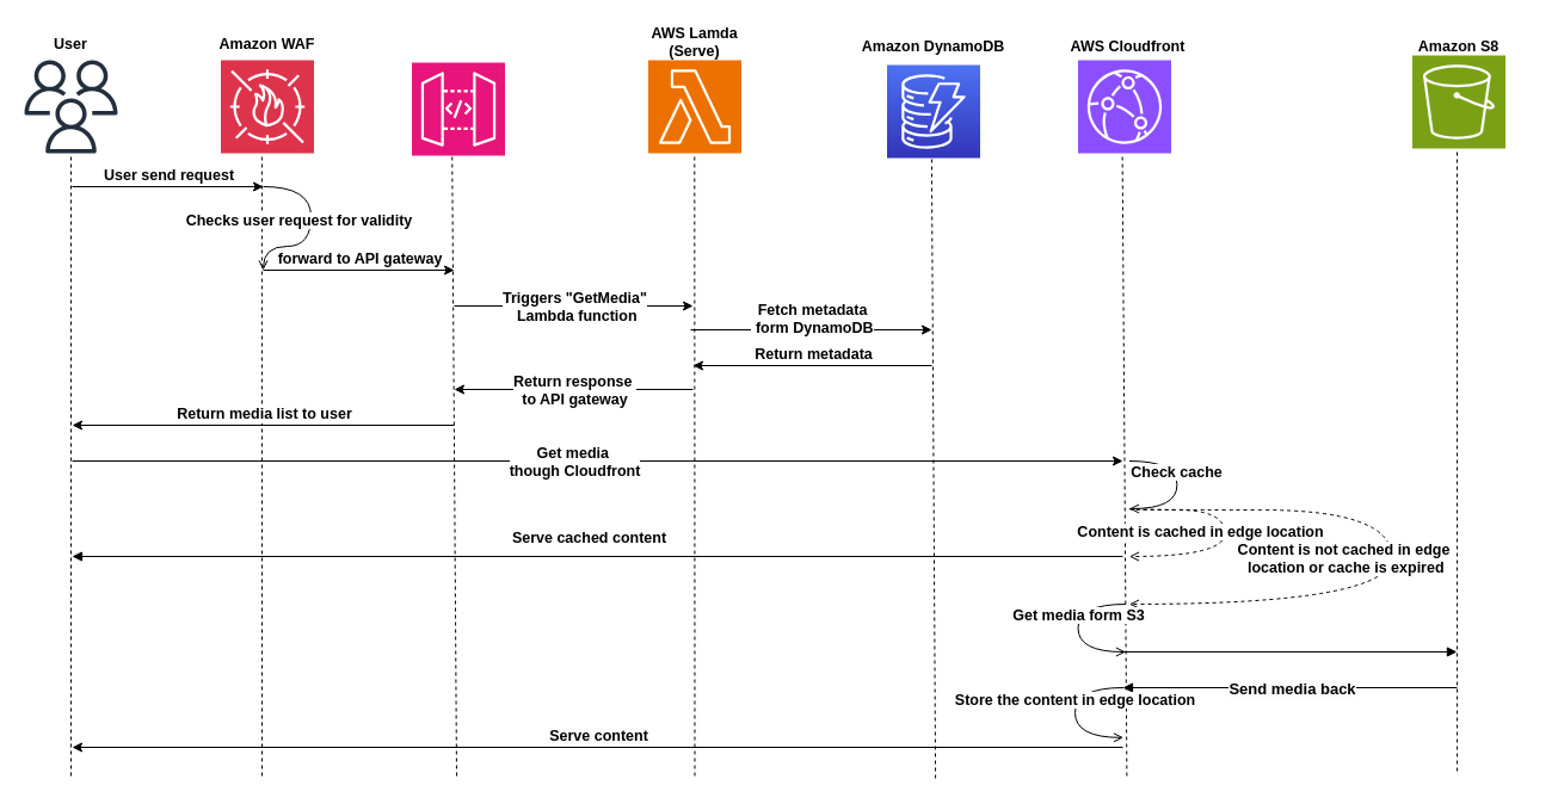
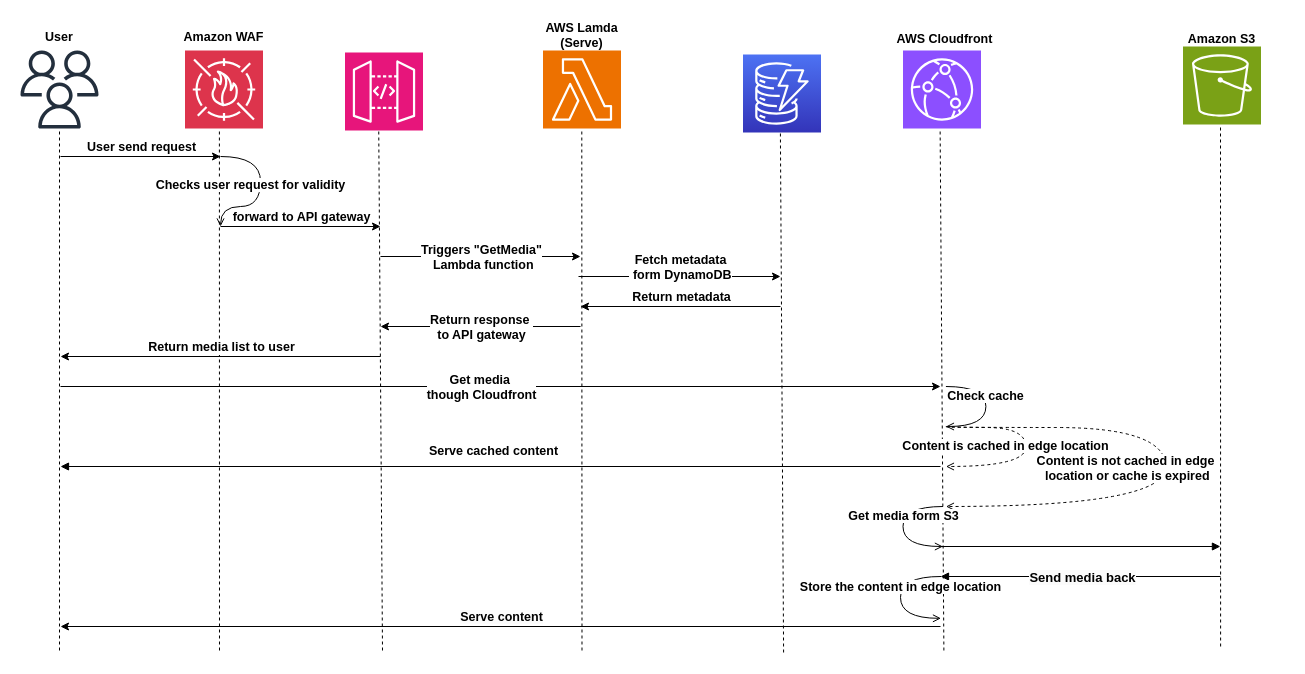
  <mxCell id="0" />
  <mxCell id="1" parent="0" />
  <mxCell id="2" value="" style="sketch=0;outlineConnect=0;fontColor=#232F3E;gradientColor=none;fillColor=#232F3D;strokeColor=none;dashed=0;verticalLabelPosition=bottom;verticalAlign=top;align=center;html=1;fontSize=12.5;fontStyle=1;aspect=fixed;pointerEvents=1;shape=mxgraph.aws4.users;" parent="1" vertex="1"><mxGeometry x="20" y="50" width="78" height="78" as="geometry" /></mxCell>
  <mxCell id="3" value="" style="sketch=0;points=[[0,0,0],[0.25,0,0],[0.5,0,0],[0.75,0,0],[1,0,0],[0,1,0],[0.25,1,0],[0.5,1,0],[0.75,1,0],[1,1,0],[0,0.25,0],[0,0.5,0],[0,0.75,0],[1,0.25,0],[1,0.5,0],[1,0.75,0]];outlineConnect=0;fontColor=#232F3E;fillColor=#DD344C;strokeColor=#ffffff;dashed=0;verticalLabelPosition=bottom;verticalAlign=top;align=center;html=1;fontSize=12.5;fontStyle=1;aspect=fixed;shape=mxgraph.aws4.resourceIcon;resIcon=mxgraph.aws4.waf;" parent="1" vertex="1"><mxGeometry x="184.5" y="50" width="78" height="78" as="geometry" /></mxCell>
  <mxCell id="4" value="" style="sketch=0;points=[[0,0,0],[0.25,0,0],[0.5,0,0],[0.75,0,0],[1,0,0],[0,1,0],[0.25,1,0],[0.5,1,0],[0.75,1,0],[1,1,0],[0,0.25,0],[0,0.5,0],[0,0.75,0],[1,0.25,0],[1,0.5,0],[1,0.75,0]];outlineConnect=0;fontColor=#232F3E;fillColor=#ED7100;strokeColor=#ffffff;dashed=0;verticalLabelPosition=bottom;verticalAlign=top;align=center;html=1;fontSize=12.5;fontStyle=1;aspect=fixed;shape=mxgraph.aws4.resourceIcon;resIcon=mxgraph.aws4.lambda;" parent="1" vertex="1"><mxGeometry x="542.5" y="50" width="78" height="78" as="geometry" /></mxCell>
  <mxCell id="5" value="" style="sketch=0;points=[[0,0,0],[0.25,0,0],[0.5,0,0],[0.75,0,0],[1,0,0],[0,1,0],[0.25,1,0],[0.5,1,0],[0.75,1,0],[1,1,0],[0,0.25,0],[0,0.5,0],[0,0.75,0],[1,0.25,0],[1,0.5,0],[1,0.75,0]];outlineConnect=0;fontColor=#232F3E;fillColor=#E7157B;strokeColor=#ffffff;dashed=0;verticalLabelPosition=bottom;verticalAlign=top;align=center;html=1;fontSize=12.5;fontStyle=1;aspect=fixed;shape=mxgraph.aws4.resourceIcon;resIcon=mxgraph.aws4.api_gateway;" parent="1" vertex="1"><mxGeometry x="344.5" y="52" width="78" height="78" as="geometry" /></mxCell>
  <mxCell id="6" value="" style="endArrow=none;dashed=1;html=1;rounded=0;fontSize=12.5;fontStyle=1" parent="1" target="2" edge="1"><mxGeometry width="50" height="50" relative="1" as="geometry"><mxPoint x="59" y="650" as="sourcePoint" /><mxPoint x="390" y="171" as="targetPoint" /></mxGeometry></mxCell>
  <mxCell id="7" value="" style="endArrow=none;dashed=1;html=1;rounded=0;entryX=0.5;entryY=1;entryDx=0;entryDy=0;entryPerimeter=0;fontSize=12.5;fontStyle=1" parent="1" edge="1"><mxGeometry width="50" height="50" relative="1" as="geometry"><mxPoint x="382" y="650" as="sourcePoint" /><mxPoint x="378.23" y="128" as="targetPoint" /></mxGeometry></mxCell>
  <mxCell id="8" value="" style="endArrow=none;dashed=1;html=1;rounded=0;entryX=0.5;entryY=1;entryDx=0;entryDy=0;entryPerimeter=0;fontSize=12.5;fontStyle=1" parent="1" edge="1"><mxGeometry width="50" height="50" relative="1" as="geometry"><mxPoint x="943.39" y="650" as="sourcePoint" /><mxPoint x="939.62" y="128" as="targetPoint" /></mxGeometry></mxCell>
  <mxCell id="9" value="" style="endArrow=none;dashed=1;html=1;rounded=0;entryX=0.5;entryY=1;entryDx=0;entryDy=0;entryPerimeter=0;fontSize=12.5;fontStyle=1" parent="1" edge="1"><mxGeometry width="50" height="50" relative="1" as="geometry"><mxPoint x="581.5" y="650" as="sourcePoint" /><mxPoint x="581.3" y="130" as="targetPoint" /></mxGeometry></mxCell>
  <mxCell id="10" value="" style="endArrow=none;dashed=1;html=1;rounded=0;entryX=0.5;entryY=1;entryDx=0;entryDy=0;entryPerimeter=0;fontSize=12.5;fontStyle=1" parent="1" edge="1"><mxGeometry width="50" height="50" relative="1" as="geometry"><mxPoint x="783.1" y="652" as="sourcePoint" /><mxPoint x="779.9" y="132" as="targetPoint" /></mxGeometry></mxCell>
  <mxCell id="11" value="" style="sketch=0;points=[[0,0,0],[0.25,0,0],[0.5,0,0],[0.75,0,0],[1,0,0],[0,1,0],[0.25,1,0],[0.5,1,0],[0.75,1,0],[1,1,0],[0,0.25,0],[0,0.5,0],[0,0.75,0],[1,0.25,0],[1,0.5,0],[1,0.75,0]];outlineConnect=0;fontColor=#232F3E;fillColor=#3334B9;strokeColor=#ffffff;dashed=0;verticalLabelPosition=bottom;verticalAlign=top;align=center;html=1;fontSize=12.5;fontStyle=1;aspect=fixed;shape=mxgraph.aws4.resourceIcon;resIcon=mxgraph.aws4.dynamodb;gradientColor=#4D72F3;gradientDirection=north;" parent="1" vertex="1"><mxGeometry x="742.5" y="54" width="78" height="78" as="geometry" /></mxCell>
  <mxCell id="12" value="" style="sketch=0;points=[[0,0,0],[0.25,0,0],[0.5,0,0],[0.75,0,0],[1,0,0],[0,1,0],[0.25,1,0],[0.5,1,0],[0.75,1,0],[1,1,0],[0,0.25,0],[0,0.5,0],[0,0.75,0],[1,0.25,0],[1,0.5,0],[1,0.75,0]];outlineConnect=0;fontColor=#232F3E;fillColor=#8C4FFF;strokeColor=#ffffff;dashed=0;verticalLabelPosition=bottom;verticalAlign=top;align=center;html=1;fontSize=12.5;fontStyle=1;aspect=fixed;shape=mxgraph.aws4.resourceIcon;resIcon=mxgraph.aws4.cloudfront;" parent="1" vertex="1"><mxGeometry x="902.5" y="50" width="78" height="78" as="geometry" /></mxCell>
  <mxCell id="13" value="" style="sketch=0;points=[[0,0,0],[0.25,0,0],[0.5,0,0],[0.75,0,0],[1,0,0],[0,1,0],[0.25,1,0],[0.5,1,0],[0.75,1,0],[1,1,0],[0,0.25,0],[0,0.5,0],[0,0.75,0],[1,0.25,0],[1,0.5,0],[1,0.75,0]];outlineConnect=0;fontColor=#232F3E;fillColor=#7AA116;strokeColor=#ffffff;dashed=0;verticalLabelPosition=bottom;verticalAlign=top;align=center;html=1;fontSize=12.5;fontStyle=1;aspect=fixed;shape=mxgraph.aws4.resourceIcon;resIcon=mxgraph.aws4.s3;" parent="1" vertex="1"><mxGeometry x="1182.5" y="46" width="78" height="78" as="geometry" /></mxCell>
  <mxCell id="14" value="" style="endArrow=none;dashed=1;html=1;rounded=0;entryX=0.5;entryY=1;entryDx=0;entryDy=0;entryPerimeter=0;fontSize=12.5;fontStyle=1" parent="1" edge="1"><mxGeometry width="50" height="50" relative="1" as="geometry"><mxPoint x="1220.11" y="646" as="sourcePoint" /><mxPoint x="1220" y="124" as="targetPoint" /></mxGeometry></mxCell>
  <mxCell id="15" value="" style="endArrow=none;dashed=1;html=1;rounded=0;entryX=0.5;entryY=1;entryDx=0;entryDy=0;entryPerimeter=0;strokeWidth=1;fontSize=12.5;fontStyle=1" parent="1" edge="1"><mxGeometry width="50" height="50" relative="1" as="geometry"><mxPoint x="219" y="650" as="sourcePoint" /><mxPoint x="218.9" y="128" as="targetPoint" /></mxGeometry></mxCell>
  <mxCell id="16" value="&lt;span style=&quot;font-size: 12.5px;&quot;&gt;User&lt;/span&gt;" style="text;html=1;align=center;verticalAlign=middle;whiteSpace=wrap;rounded=0;fontSize=12.5;fontStyle=1" parent="1" vertex="1"><mxGeometry x="29" y="22" width="60" height="30" as="geometry" /></mxCell>
  <mxCell id="17" value="&lt;span style=&quot;font-size: 12.5px;&quot;&gt;AWS Cloudfront&lt;/span&gt;" style="text;html=1;align=center;verticalAlign=middle;whiteSpace=wrap;rounded=0;fontSize=12.5;fontStyle=1" parent="1" vertex="1"><mxGeometry x="882.5" y="24" width="123" height="30" as="geometry" /></mxCell>
  <mxCell id="18" value="&lt;span style=&quot;font-size: 12.5px;&quot;&gt;Amazon WAF&lt;/span&gt;" style="text;html=1;align=center;verticalAlign=middle;whiteSpace=wrap;rounded=0;fontSize=12.5;fontStyle=1" parent="1" vertex="1"><mxGeometry x="162" y="22" width="123" height="30" as="geometry" /></mxCell>
  <mxCell id="19" value="&lt;span style=&quot;font-size: 12.5px;&quot;&gt;AWS Lamda&lt;/span&gt;&lt;div style=&quot;font-size: 12.5px;&quot;&gt;&lt;span style=&quot;font-size: 12.5px;&quot;&gt;(Serve)&lt;/span&gt;&lt;/div&gt;" style="text;html=1;align=center;verticalAlign=middle;whiteSpace=wrap;rounded=0;fontSize=12.5;fontStyle=1" parent="1" vertex="1"><mxGeometry x="520" y="20" width="123" height="30" as="geometry" /></mxCell>
- <mxCell id="20" value="&lt;span style=&quot;font-size: 12.5px;&quot;&gt;Amazon DynamoDB&lt;/span&gt;" style="text;html=1;align=center;verticalAlign=middle;whiteSpace=wrap;rounded=0;fontSize=12.5;fontStyle=1" parent="1" vertex="1"><mxGeometry x="720" y="24" width="123" height="30" as="geometry" /></mxCell>
- <mxCell id="21" value="&lt;span style=&quot;font-size: 12.5px;&quot;&gt;Amazon S8&lt;/span&gt;" style="text;html=1;align=center;verticalAlign=middle;whiteSpace=wrap;rounded=0;fontSize=12.5;fontStyle=1" parent="1" vertex="1"><mxGeometry x="1160" y="24" width="123" height="30" as="geometry" /></mxCell>
+ <mxCell id="21" value="&lt;span style=&quot;font-size: 12.5px;&quot;&gt;Amazon S3&lt;/span&gt;" style="text;html=1;align=center;verticalAlign=middle;whiteSpace=wrap;rounded=0;fontSize=12.5;fontStyle=1" parent="1" vertex="1"><mxGeometry x="1160" y="24" width="123" height="30" as="geometry" /></mxCell>
  <mxCell id="22" value="" style="endArrow=classic;html=1;rounded=0;fontStyle=1;fontSize=12.5;" parent="1" edge="1"><mxGeometry relative="1" as="geometry"><mxPoint x="60" y="156" as="sourcePoint" /><mxPoint x="220" y="156" as="targetPoint" /></mxGeometry></mxCell>
  <mxCell id="23" value="User send request" style="edgeLabel;resizable=0;html=1;;align=center;verticalAlign=middle;fontStyle=1;fontSize=12.5;" parent="22" connectable="0" vertex="1"><mxGeometry relative="1" as="geometry"><mxPoint y="-10" as="offset" /></mxGeometry></mxCell>
  <mxCell id="24" value="" style="endArrow=classic;html=1;rounded=0;fontStyle=1;fontSize=12.5;" parent="1" edge="1"><mxGeometry relative="1" as="geometry"><mxPoint x="220" y="226" as="sourcePoint" /><mxPoint x="380" y="226" as="targetPoint" /></mxGeometry></mxCell>
  <mxCell id="25" value="forward to API gateway" style="edgeLabel;resizable=0;html=1;;align=center;verticalAlign=middle;fontStyle=1;fontSize=12.5;" parent="24" connectable="0" vertex="1"><mxGeometry relative="1" as="geometry"><mxPoint y="-10" as="offset" /></mxGeometry></mxCell>
  <mxCell id="26" value="" style="endArrow=classic;html=1;rounded=0;fontStyle=1;fontSize=12.5;" parent="1" edge="1"><mxGeometry relative="1" as="geometry"><mxPoint x="380" y="256" as="sourcePoint" /><mxPoint x="580" y="256" as="targetPoint" /></mxGeometry></mxCell>
  <mxCell id="27" value="Triggers &quot;GetMedia&quot;&lt;div&gt;&amp;nbsp;Lambda function&lt;/div&gt;" style="edgeLabel;resizable=0;html=1;;align=center;verticalAlign=middle;fontStyle=1;fontSize=12.5;" parent="26" connectable="0" vertex="1"><mxGeometry relative="1" as="geometry"><mxPoint as="offset" /></mxGeometry></mxCell>
  <mxCell id="28" value="" style="endArrow=classic;html=1;rounded=0;fontStyle=1;fontSize=12.5;" parent="1" edge="1"><mxGeometry relative="1" as="geometry"><mxPoint x="578" y="276" as="sourcePoint" /><mxPoint x="780" y="276" as="targetPoint" /></mxGeometry></mxCell>
  <mxCell id="29" value="Fetch metadata&lt;div&gt;&amp;nbsp;form DynamoDB&lt;/div&gt;" style="edgeLabel;resizable=0;html=1;;align=center;verticalAlign=middle;fontStyle=1;fontSize=12.5;" parent="28" connectable="0" vertex="1"><mxGeometry relative="1" as="geometry"><mxPoint y="-10" as="offset" /></mxGeometry></mxCell>
  <mxCell id="30" value="" style="endArrow=classic;html=1;rounded=0;fontStyle=1;fontSize=12.5;" parent="1" edge="1"><mxGeometry relative="1" as="geometry"><mxPoint x="780" y="306" as="sourcePoint" /><mxPoint x="580" y="306" as="targetPoint" /></mxGeometry></mxCell>
  <mxCell id="31" value="Return metadata" style="edgeLabel;resizable=0;html=1;;align=center;verticalAlign=middle;fontStyle=1;fontSize=12.5;" parent="30" connectable="0" vertex="1"><mxGeometry relative="1" as="geometry"><mxPoint y="-10" as="offset" /></mxGeometry></mxCell>
  <mxCell id="32" value="" style="endArrow=classic;html=1;rounded=0;fontStyle=1;fontSize=12.5;" parent="1" edge="1"><mxGeometry relative="1" as="geometry"><mxPoint x="580" y="326" as="sourcePoint" /><mxPoint x="380" y="326" as="targetPoint" /></mxGeometry></mxCell>
  <mxCell id="33" value="Return response&amp;nbsp;&lt;div&gt;to API gateway&lt;/div&gt;" style="edgeLabel;resizable=0;html=1;;align=center;verticalAlign=middle;fontStyle=1;fontSize=12.5;" parent="32" connectable="0" vertex="1"><mxGeometry relative="1" as="geometry"><mxPoint as="offset" /></mxGeometry></mxCell>
  <mxCell id="34" value="" style="endArrow=classic;html=1;rounded=0;fontStyle=1;fontSize=12.5;" parent="1" edge="1"><mxGeometry relative="1" as="geometry"><mxPoint x="380" y="356" as="sourcePoint" /><mxPoint x="60" y="356" as="targetPoint" /></mxGeometry></mxCell>
  <mxCell id="35" value="Return media list to user" style="edgeLabel;resizable=0;html=1;;align=center;verticalAlign=middle;fontStyle=1;fontSize=12.5;" parent="34" connectable="0" vertex="1"><mxGeometry relative="1" as="geometry"><mxPoint y="-10" as="offset" /></mxGeometry></mxCell>
  <mxCell id="36" value="" style="endArrow=classic;html=1;rounded=0;fontStyle=1;fontSize=12.5;" parent="1" edge="1"><mxGeometry relative="1" as="geometry"><mxPoint x="60" y="386" as="sourcePoint" /><mxPoint x="940" y="386" as="targetPoint" /></mxGeometry></mxCell>
  <mxCell id="37" value="Get media&amp;nbsp;&lt;div&gt;though Cloudfront&lt;/div&gt;" style="edgeLabel;resizable=0;html=1;;align=center;verticalAlign=middle;fontStyle=1;fontSize=12.5;" parent="36" connectable="0" vertex="1"><mxGeometry relative="1" as="geometry"><mxPoint x="-20" as="offset" /></mxGeometry></mxCell>
  <mxCell id="38" value="&lt;span style=&quot;background-color: rgb(255, 255, 255); font-size: 12.5px;&quot;&gt;Check cache&lt;/span&gt;" style="html=1;verticalAlign=bottom;labelBackgroundColor=none;endArrow=open;endFill=0;rounded=0;strokeWidth=1;strokeColor=#000000;fontColor=#000000;edgeStyle=orthogonalEdgeStyle;curved=1;fontStyle=1;fontSize=12.5;" parent="1" edge="1"><mxGeometry width="160" relative="1" as="geometry"><mxPoint x="945.43" y="386" as="sourcePoint" /><mxPoint x="945.43" y="426" as="targetPoint" /><Array as="points"><mxPoint x="985.43" y="386" /><mxPoint x="985.43" y="426" /><mxPoint x="945.43" y="426" /></Array><mxPoint as="offset" /></mxGeometry></mxCell>
  <mxCell id="39" value="&lt;span style=&quot;background-color: rgb(255, 255, 255); font-size: 12.5px;&quot;&gt;Content is cached in edge location&lt;/span&gt;" style="html=1;verticalAlign=bottom;labelBackgroundColor=none;endArrow=open;endFill=0;rounded=0;strokeWidth=1;strokeColor=#000000;fontColor=#000000;edgeStyle=orthogonalEdgeStyle;curved=1;dashed=1;fontStyle=1;fontSize=12.5;" parent="1" edge="1"><mxGeometry x="0.397" y="-10" width="160" relative="1" as="geometry"><mxPoint x="945.43" y="426" as="sourcePoint" /><mxPoint x="945.43" y="466" as="targetPoint" /><Array as="points"><mxPoint x="945.43" y="427" /><mxPoint x="1025.43" y="427" /><mxPoint x="1025.43" y="466" /></Array><mxPoint as="offset" /></mxGeometry></mxCell>
  <mxCell id="40" value="Serve cached content" style="text;html=1;align=center;verticalAlign=middle;resizable=0;points=[];autosize=1;strokeColor=none;fillColor=none;fontStyle=1;fontSize=12.5;" parent="1" vertex="1"><mxGeometry x="417.5" y="436" width="150" height="30" as="geometry" /></mxCell>
  <mxCell id="41" value="&lt;span style=&quot;background-color: rgb(255, 255, 255); font-size: 12.5px;&quot;&gt;Content is not cached in edge&lt;/span&gt;&lt;div style=&quot;font-size: 12.5px;&quot;&gt;&lt;span style=&quot;background-color: rgb(255, 255, 255); font-size: 12.5px;&quot;&gt;&amp;nbsp;location or cache is expired&lt;/span&gt;&lt;/div&gt;" style="html=1;verticalAlign=bottom;labelBackgroundColor=none;endArrow=open;endFill=0;rounded=0;strokeWidth=1;strokeColor=#000000;fontColor=#000000;edgeStyle=orthogonalEdgeStyle;curved=1;dashed=1;fontStyle=1;fontSize=12.5;" parent="1" edge="1"><mxGeometry x="0.306" y="-20" width="160" relative="1" as="geometry"><mxPoint x="945.43" y="426" as="sourcePoint" /><mxPoint x="945.43" y="506" as="targetPoint" /><Array as="points"><mxPoint x="945.43" y="427" /><mxPoint x="1165.43" y="427" /><mxPoint x="1165.43" y="506" /></Array><mxPoint as="offset" /></mxGeometry></mxCell>
  <mxCell id="42" value="&lt;span style=&quot;background-color: rgb(255, 255, 255); font-size: 12.5px;&quot;&gt;Get media form S3&lt;/span&gt;" style="html=1;verticalAlign=bottom;labelBackgroundColor=none;endArrow=open;endFill=0;rounded=0;strokeWidth=1;strokeColor=#000000;fontColor=#000000;edgeStyle=orthogonalEdgeStyle;curved=1;fontStyle=1;fontSize=12.5;" parent="1" edge="1"><mxGeometry width="160" relative="1" as="geometry"><mxPoint x="942.46" y="506" as="sourcePoint" /><mxPoint x="942.46" y="546" as="targetPoint" /><Array as="points"><mxPoint x="902.46" y="506" /><mxPoint x="902.46" y="546" /></Array><mxPoint as="offset" /></mxGeometry></mxCell>
  <mxCell id="43" value="" style="edgeStyle=orthogonalEdgeStyle;html=1;endArrow=none;elbow=vertical;startArrow=block;startFill=1;strokeColor=#000000;rounded=0;fontStyle=1;fontSize=12.5;" parent="1" edge="1"><mxGeometry width="100" relative="1" as="geometry"><mxPoint x="60" y="466" as="sourcePoint" /><mxPoint x="940" y="466" as="targetPoint" /></mxGeometry></mxCell>
  <mxCell id="44" value="" style="edgeStyle=orthogonalEdgeStyle;html=1;endArrow=block;elbow=vertical;startArrow=none;endFill=1;strokeColor=#000000;rounded=0;fontStyle=1;fontSize=12.5;" parent="1" edge="1"><mxGeometry width="100" relative="1" as="geometry"><mxPoint x="939.93" y="546" as="sourcePoint" /><mxPoint x="1219.93" y="546" as="targetPoint" /></mxGeometry></mxCell>
  <mxCell id="45" value="&lt;span style=&quot;background-color: rgb(255, 255, 255); font-size: 12.5px;&quot;&gt;Checks user request for validity&lt;/span&gt;" style="html=1;verticalAlign=bottom;labelBackgroundColor=none;endArrow=open;endFill=0;rounded=0;strokeWidth=1;strokeColor=#000000;fontColor=#000000;edgeStyle=orthogonalEdgeStyle;curved=1;fontStyle=1;fontSize=12.5;" parent="1" edge="1"><mxGeometry x="0.053" y="-10" width="160" relative="1" as="geometry"><mxPoint x="220" y="156" as="sourcePoint" /><mxPoint x="220" y="226" as="targetPoint" /><Array as="points"><mxPoint x="260" y="156" /><mxPoint x="260" y="206" /></Array><mxPoint as="offset" /></mxGeometry></mxCell>
  <mxCell id="46" value="" style="edgeStyle=orthogonalEdgeStyle;html=1;endArrow=none;elbow=vertical;startArrow=block;startFill=1;strokeColor=#000000;rounded=0;fontStyle=1;fontSize=12.5;" parent="1" edge="1"><mxGeometry width="100" relative="1" as="geometry"><mxPoint x="940" y="576" as="sourcePoint" /><mxPoint x="1220" y="576" as="targetPoint" /></mxGeometry></mxCell>
  <mxCell id="47" value="&lt;span style=&quot;font-size: 13px; font-weight: 700; background-color: rgb(251, 251, 251);&quot;&gt;Send media back&lt;/span&gt;" style="edgeLabel;html=1;align=center;verticalAlign=middle;resizable=0;points=[];" vertex="1" connectable="0" parent="46"><mxGeometry x="-0.046" relative="1" as="geometry"><mxPoint x="7" as="offset" /></mxGeometry></mxCell>
  <mxCell id="48" value="" style="endArrow=classic;html=1;rounded=0;fontStyle=1;fontSize=12.5;" parent="1" edge="1"><mxGeometry relative="1" as="geometry"><mxPoint x="940" y="626" as="sourcePoint" /><mxPoint x="60" y="626" as="targetPoint" /></mxGeometry></mxCell>
  <mxCell id="49" value="&lt;span style=&quot;font-size: 12.5px; background-color: rgb(251, 251, 251);&quot;&gt;Serve content&lt;/span&gt;" style="edgeLabel;resizable=0;html=1;;align=center;verticalAlign=middle;fontStyle=1;fontSize=12.5;" parent="48" connectable="0" vertex="1"><mxGeometry relative="1" as="geometry"><mxPoint y="-10" as="offset" /></mxGeometry></mxCell>
  <mxCell id="50" value="&lt;span style=&quot;background-color: rgb(255, 255, 255); font-size: 12.5px;&quot;&gt;Store the content in edge location&lt;/span&gt;" style="html=1;verticalAlign=bottom;labelBackgroundColor=none;endArrow=open;endFill=0;rounded=0;strokeWidth=1;strokeColor=#000000;fontColor=#000000;edgeStyle=orthogonalEdgeStyle;curved=1;fontStyle=1;fontSize=12.5;" parent="1" edge="1"><mxGeometry x="-0.001" width="160" relative="1" as="geometry"><mxPoint x="940.5" y="576" as="sourcePoint" /><mxPoint x="940.5" y="617.82" as="targetPoint" /><Array as="points"><mxPoint x="900" y="576" /><mxPoint x="900" y="618" /></Array><mxPoint as="offset" /></mxGeometry></mxCell>
